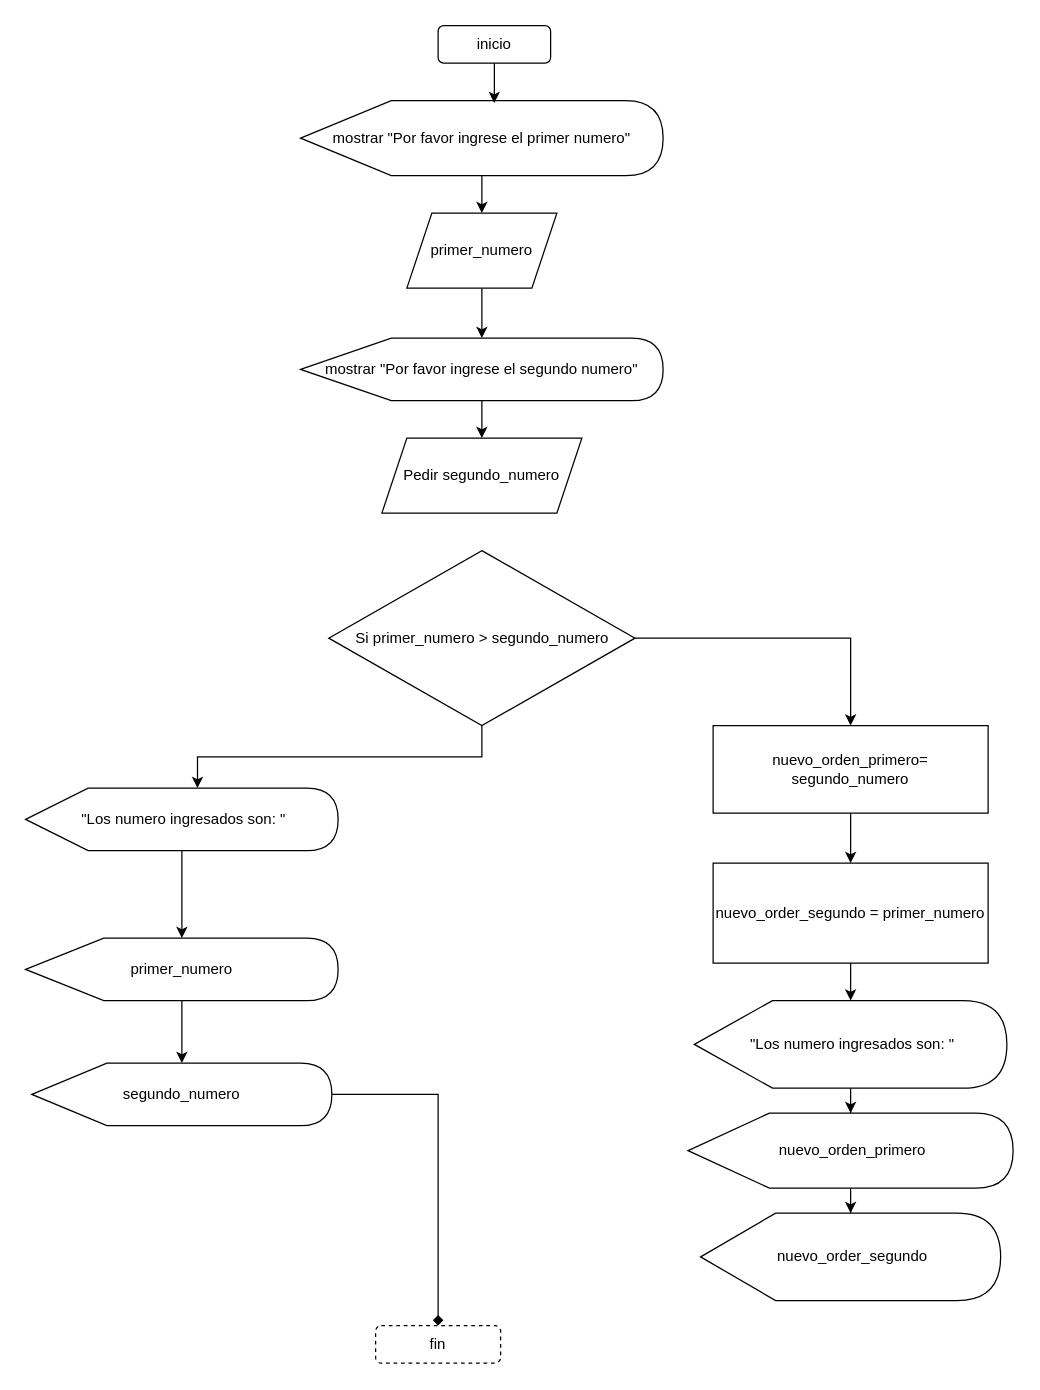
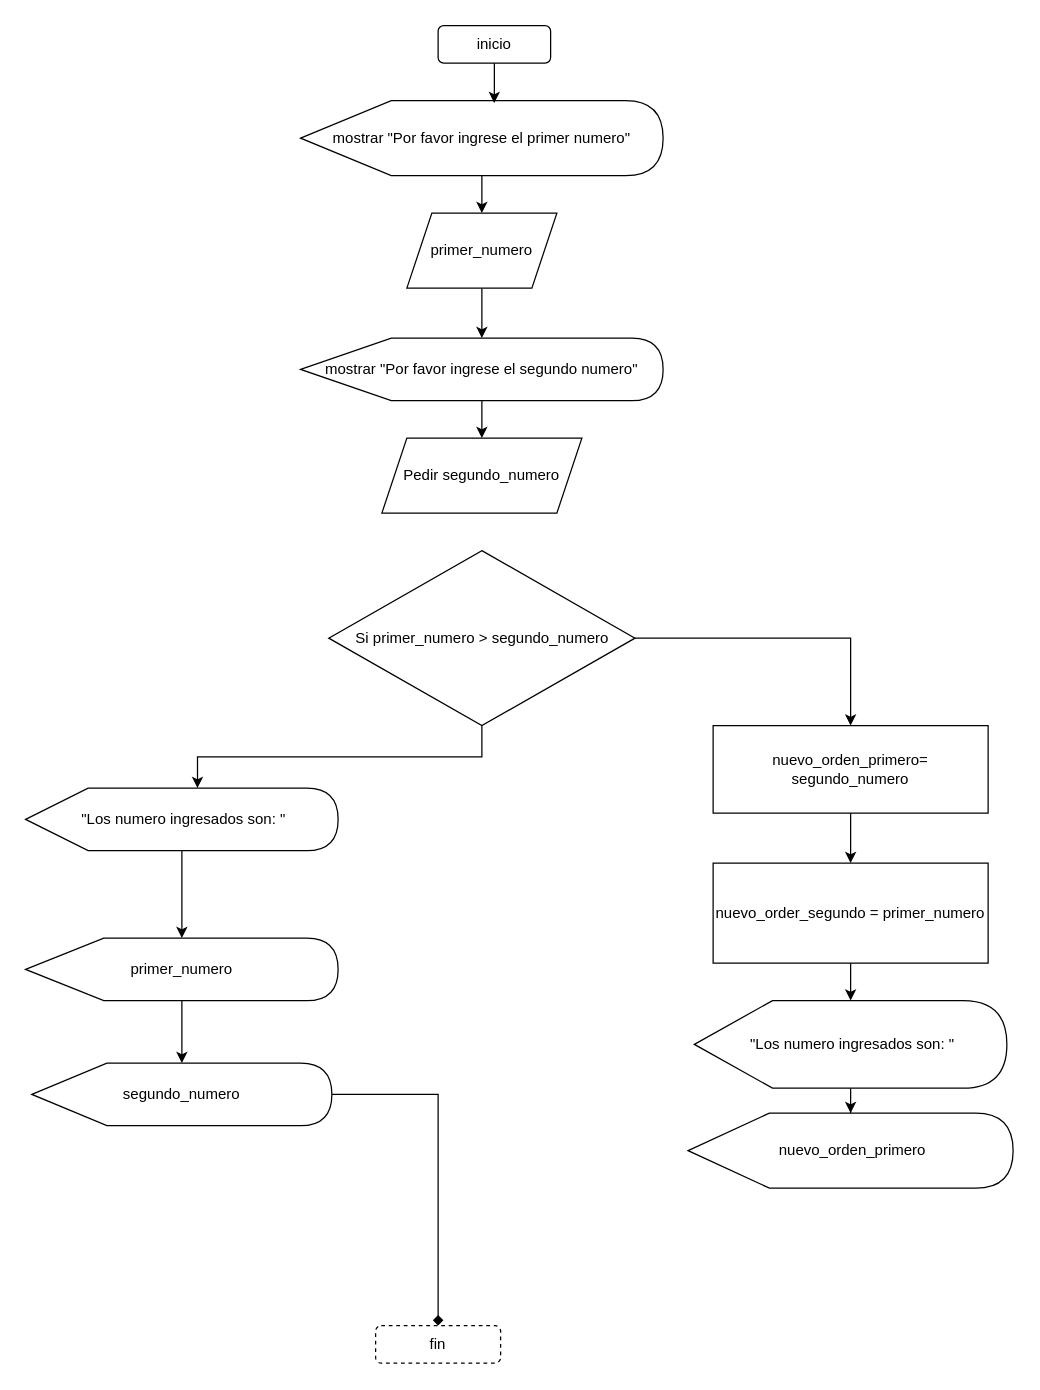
  <mxCell id="0" />
  <mxCell id="1" parent="0" />
  <mxCell id="2" value="inicio" style="rounded=1;whiteSpace=wrap;html=1;" vertex="1" parent="1"><mxGeometry x="350" y="20" width="90" height="30" as="geometry" /></mxCell>
  <mxCell id="3" style="edgeStyle=orthogonalEdgeStyle;rounded=0;orthogonalLoop=1;jettySize=auto;html=1;" edge="1" parent="1" source="4" target="7"><mxGeometry relative="1" as="geometry" /></mxCell>
  <mxCell id="4" value="mostrar &quot;Por favor ingrese el primer numero&quot;" style="shape=display;whiteSpace=wrap;html=1;" vertex="1" parent="1"><mxGeometry x="240" y="80" width="290" height="60" as="geometry" /></mxCell>
  <mxCell id="5" style="edgeStyle=orthogonalEdgeStyle;rounded=0;orthogonalLoop=1;jettySize=auto;html=1;entryX=0.534;entryY=0.033;entryDx=0;entryDy=0;entryPerimeter=0;" edge="1" parent="1" source="2" target="4"><mxGeometry relative="1" as="geometry" /></mxCell>
  <mxCell id="6" style="edgeStyle=orthogonalEdgeStyle;rounded=0;orthogonalLoop=1;jettySize=auto;html=1;" edge="1" parent="1" source="7" target="9"><mxGeometry relative="1" as="geometry" /></mxCell>
  <mxCell id="7" value="primer_numero" style="shape=parallelogram;perimeter=parallelogramPerimeter;whiteSpace=wrap;html=1;fixedSize=1;" vertex="1" parent="1"><mxGeometry x="325" y="170" width="120" height="60" as="geometry" /></mxCell>
  <mxCell id="8" style="edgeStyle=orthogonalEdgeStyle;rounded=0;orthogonalLoop=1;jettySize=auto;html=1;" edge="1" parent="1" source="9" target="10"><mxGeometry relative="1" as="geometry" /></mxCell>
  <mxCell id="9" value="mostrar &quot;Por favor ingrese el segundo numero&quot;" style="shape=display;whiteSpace=wrap;html=1;" vertex="1" parent="1"><mxGeometry x="240" y="270" width="290" height="50" as="geometry" /></mxCell>
  <mxCell id="10" value="Pedir segundo_numero" style="shape=parallelogram;perimeter=parallelogramPerimeter;whiteSpace=wrap;html=1;fixedSize=1;" vertex="1" parent="1"><mxGeometry x="305" y="350" width="160" height="60" as="geometry" /></mxCell>
  <mxCell id="11" style="edgeStyle=orthogonalEdgeStyle;rounded=0;orthogonalLoop=1;jettySize=auto;html=1;entryX=0.5;entryY=0;entryDx=0;entryDy=0;" edge="1" parent="1" source="12" target="14"><mxGeometry relative="1" as="geometry" /></mxCell>
  <mxCell id="12" value="Si primer_numero &amp;gt; segundo_numero" style="rhombus;whiteSpace=wrap;html=1;" vertex="1" parent="1"><mxGeometry x="262.5" y="440" width="245" height="140" as="geometry" /></mxCell>
  <mxCell id="13" style="edgeStyle=orthogonalEdgeStyle;rounded=0;orthogonalLoop=1;jettySize=auto;html=1;" edge="1" parent="1" source="14" target="16"><mxGeometry relative="1" as="geometry" /></mxCell>
  <mxCell id="14" value="nuevo_orden_primero= segundo_numero" style="rounded=0;whiteSpace=wrap;html=1;" vertex="1" parent="1"><mxGeometry x="570" y="580" width="220" height="70" as="geometry" /></mxCell>
  <mxCell id="15" style="edgeStyle=orthogonalEdgeStyle;rounded=0;orthogonalLoop=1;jettySize=auto;html=1;" edge="1" parent="1" source="16" target="18"><mxGeometry relative="1" as="geometry" /></mxCell>
  <mxCell id="16" value="nuevo_order_segundo = primer_numero" style="rounded=0;whiteSpace=wrap;html=1;" vertex="1" parent="1"><mxGeometry x="570" y="690" width="220" height="80" as="geometry" /></mxCell>
  <mxCell id="17" style="edgeStyle=orthogonalEdgeStyle;rounded=0;orthogonalLoop=1;jettySize=auto;html=1;" edge="1" parent="1" source="18" target="21"><mxGeometry relative="1" as="geometry" /></mxCell>
  <mxCell id="18" value="&amp;nbsp;&quot;Los numero ingresados son: &quot;" style="shape=display;whiteSpace=wrap;html=1;" vertex="1" parent="1"><mxGeometry x="555" y="800" width="250" height="70" as="geometry" /></mxCell>
- <mxCell id="19" value="&amp;nbsp;nuevo_order_segundo" style="shape=display;whiteSpace=wrap;html=1;" vertex="1" parent="1"><mxGeometry x="560" y="970" width="240" height="70" as="geometry" /></mxCell>
- <mxCell id="20" style="edgeStyle=orthogonalEdgeStyle;rounded=0;orthogonalLoop=1;jettySize=auto;html=1;" edge="1" parent="1" source="21" target="19"><mxGeometry relative="1" as="geometry" /></mxCell>
  <mxCell id="21" value="&amp;nbsp;nuevo_orden_primero" style="shape=display;whiteSpace=wrap;html=1;" vertex="1" parent="1"><mxGeometry x="550" y="890" width="260" height="60" as="geometry" /></mxCell>
  <mxCell id="22" style="edgeStyle=orthogonalEdgeStyle;rounded=0;orthogonalLoop=1;jettySize=auto;html=1;" edge="1" parent="1" source="23" target="25"><mxGeometry relative="1" as="geometry" /></mxCell>
  <mxCell id="23" value="&amp;nbsp;&quot;Los numero ingresados son: &quot;" style="shape=display;whiteSpace=wrap;html=1;size=0.2;" vertex="1" parent="1"><mxGeometry x="20" y="630" width="250" height="50" as="geometry" /></mxCell>
  <mxCell id="24" style="edgeStyle=orthogonalEdgeStyle;rounded=0;orthogonalLoop=1;jettySize=auto;html=1;" edge="1" parent="1" source="25" target="27"><mxGeometry relative="1" as="geometry" /></mxCell>
  <mxCell id="25" value="primer_numero" style="shape=display;whiteSpace=wrap;html=1;" vertex="1" parent="1"><mxGeometry x="20" y="750" width="250" height="50" as="geometry" /></mxCell>
  <mxCell id="26" style="edgeStyle=orthogonalEdgeStyle;rounded=0;orthogonalLoop=1;jettySize=auto;html=1;entryX=0.5;entryY=0;entryDx=0;entryDy=0;endArrow=diamond;" edge="1" parent="1" source="27" target="29"><mxGeometry relative="1" as="geometry" /></mxCell>
  <mxCell id="27" value="segundo_numero" style="shape=display;whiteSpace=wrap;html=1;" vertex="1" parent="1"><mxGeometry x="25" y="850" width="240" height="50" as="geometry" /></mxCell>
  <mxCell id="28" style="edgeStyle=orthogonalEdgeStyle;rounded=0;orthogonalLoop=1;jettySize=auto;html=1;entryX=0;entryY=0;entryDx=137.5;entryDy=0;entryPerimeter=0;" edge="1" parent="1" source="12" target="23"><mxGeometry relative="1" as="geometry" /></mxCell>
  <mxCell id="29" value="fin" style="rounded=1;whiteSpace=wrap;html=1;dashed=1;" vertex="1" parent="1"><mxGeometry x="300" y="1060" width="100" height="30" as="geometry" /></mxCell>
